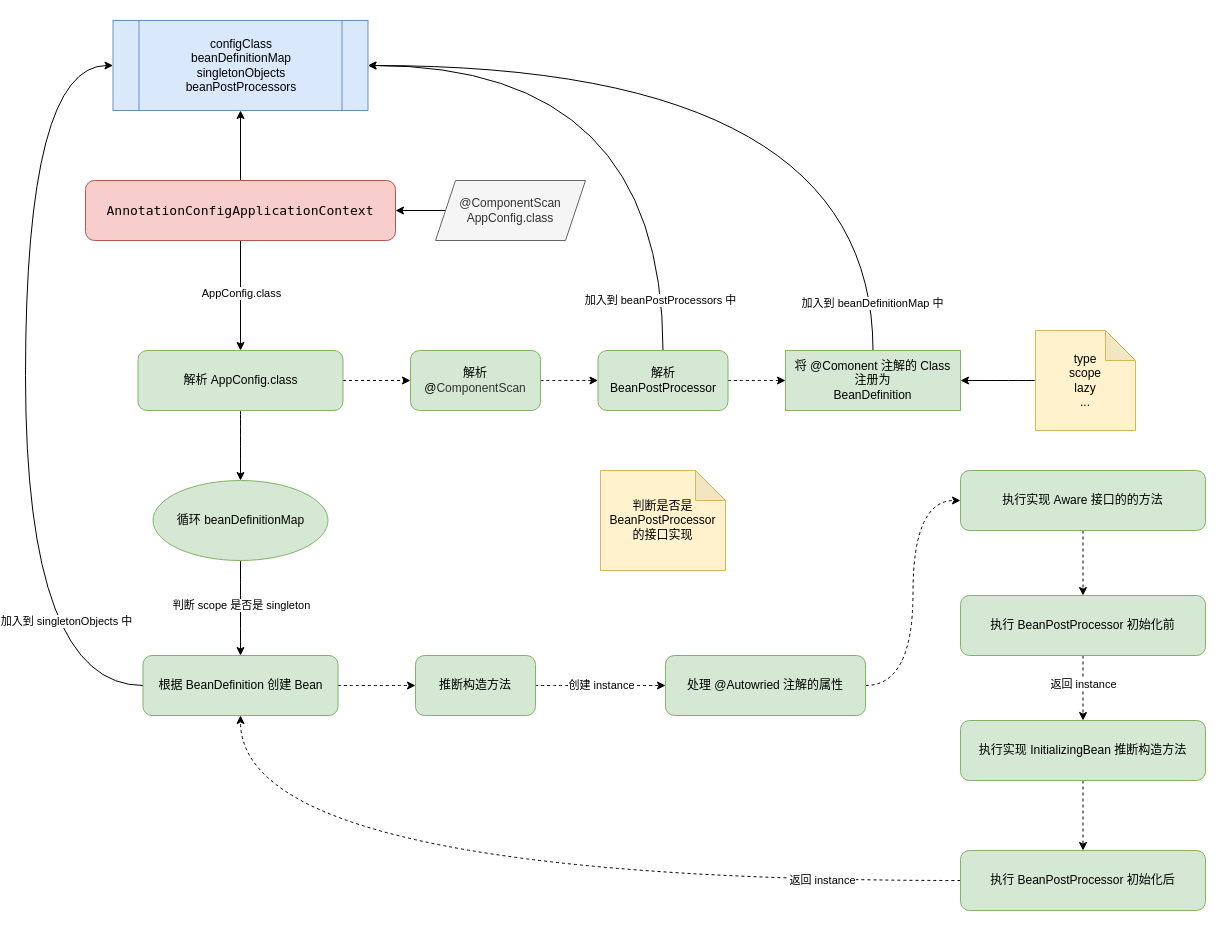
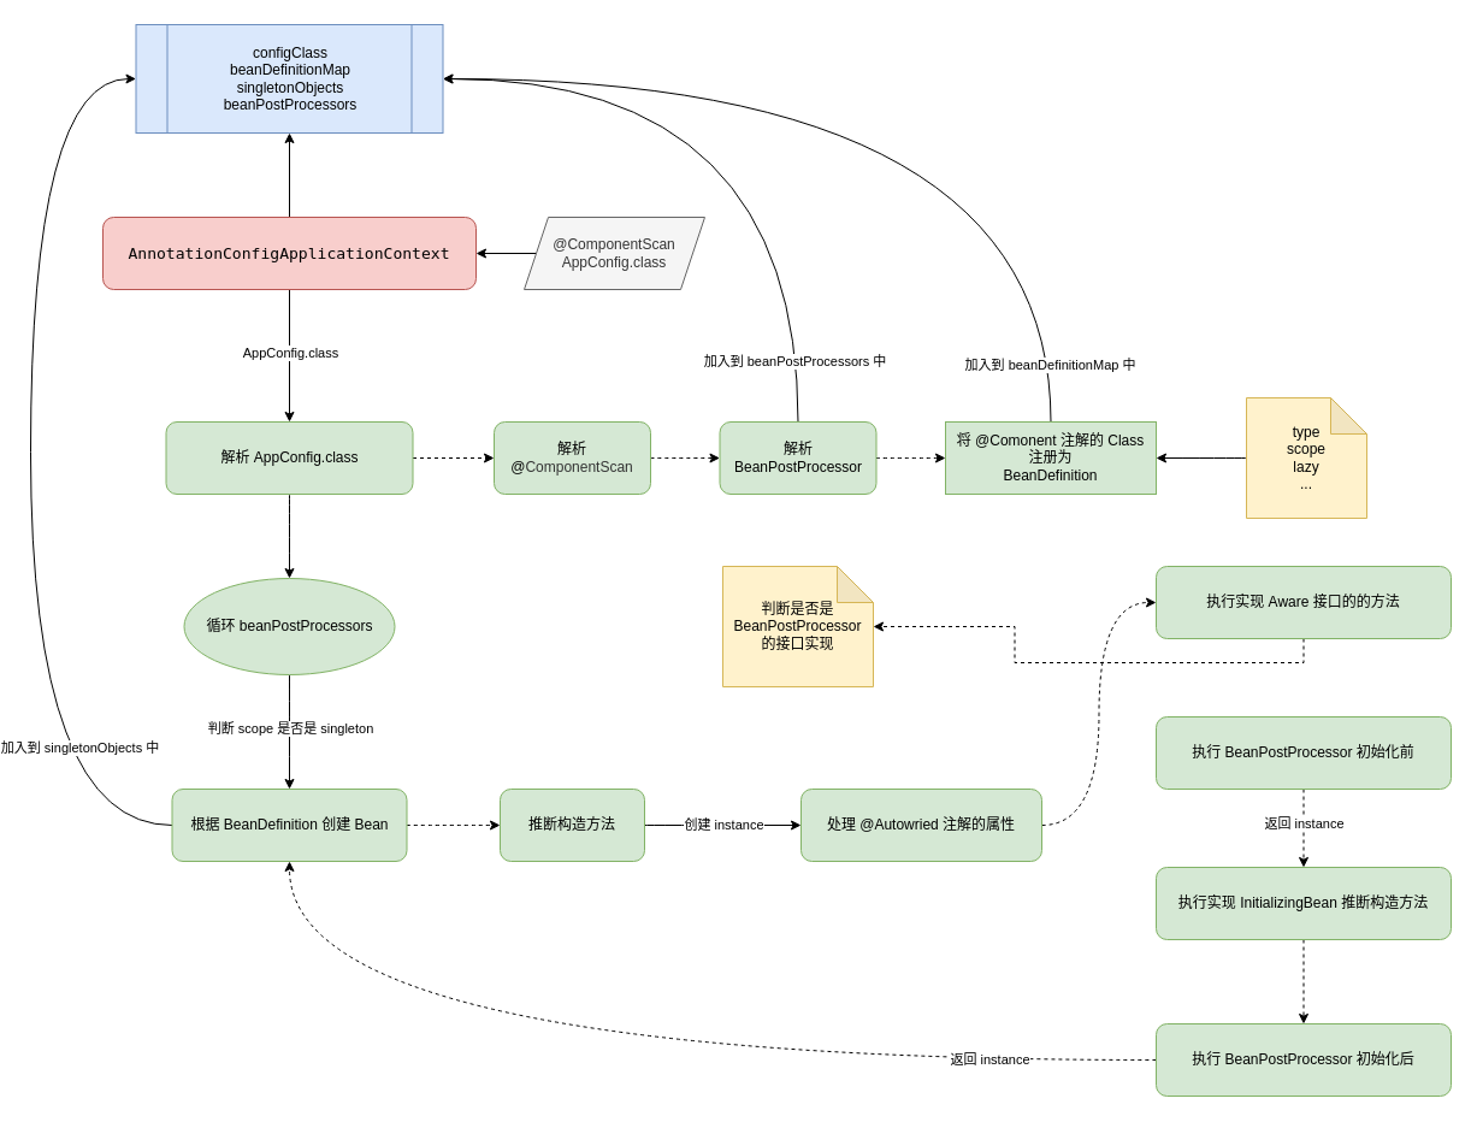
  <mxCell id="0" />
  <mxCell id="1" parent="0" />
  <mxCell id="2" value="" style="edgeStyle=orthogonalEdgeStyle;rounded=0;orthogonalLoop=1;jettySize=auto;html=1;" parent="1" source="5" target="8" edge="1"><mxGeometry relative="1" as="geometry" /></mxCell>
  <mxCell id="3" value="AppConfig.class" style="edgeLabel;html=1;align=center;verticalAlign=middle;resizable=0;points=[];" parent="2" vertex="1" connectable="0"><mxGeometry x="-0.05" relative="1" as="geometry"><mxPoint as="offset" /></mxGeometry></mxCell>
  <mxCell id="4" style="edgeStyle=orthogonalEdgeStyle;rounded=0;orthogonalLoop=1;jettySize=auto;html=1;exitX=0.5;exitY=0;exitDx=0;exitDy=0;" parent="1" source="5" target="13" edge="1"><mxGeometry relative="1" as="geometry" /></mxCell>
  <mxCell id="5" value="&lt;div style=&quot;text-align: start; color: rgb(8, 8, 8);&quot;&gt;&lt;pre style=&quot;font-family: &amp;quot;JetBrains Mono&amp;quot;, monospace; font-size: 9.8pt;&quot;&gt;&lt;span style=&quot;color: rgb(0, 0, 0);&quot;&gt;AnnotationConfigApplicationContext&lt;/span&gt;&lt;/pre&gt;&lt;/div&gt;" style="rounded=1;whiteSpace=wrap;html=1;fillColor=#f8cecc;strokeColor=#b85450;" parent="1" vertex="1"><mxGeometry x="80" y="180" width="310" height="60" as="geometry" /></mxCell>
  <mxCell id="6" value="" style="edgeStyle=orthogonalEdgeStyle;rounded=0;orthogonalLoop=1;jettySize=auto;html=1;dashed=1;" parent="1" source="8" target="12" edge="1"><mxGeometry relative="1" as="geometry" /></mxCell>
  <mxCell id="7" value="" style="edgeStyle=orthogonalEdgeStyle;curved=1;rounded=0;orthogonalLoop=1;jettySize=auto;html=1;" parent="1" source="8" target="21" edge="1"><mxGeometry relative="1" as="geometry" /></mxCell>
  <mxCell id="8" value="解析 AppConfig.class" style="whiteSpace=wrap;html=1;fillColor=#d5e8d4;strokeColor=#82b366;rounded=1;" parent="1" vertex="1"><mxGeometry x="132.5" y="350" width="205" height="60" as="geometry" /></mxCell>
  <mxCell id="9" style="edgeStyle=orthogonalEdgeStyle;rounded=0;orthogonalLoop=1;jettySize=auto;html=1;" parent="1" source="10" target="5" edge="1"><mxGeometry relative="1" as="geometry" /></mxCell>
  <mxCell id="10" value="&lt;div&gt;@ComponentScan&lt;/div&gt;AppConfig.class" style="shape=parallelogram;perimeter=parallelogramPerimeter;whiteSpace=wrap;html=1;fixedSize=1;fillColor=#f5f5f5;strokeColor=#666666;fontColor=#333333;" parent="1" vertex="1"><mxGeometry x="430" y="180" width="150" height="60" as="geometry" /></mxCell>
  <mxCell id="11" value="" style="edgeStyle=orthogonalEdgeStyle;curved=1;rounded=0;orthogonalLoop=1;jettySize=auto;html=1;dashed=1;entryX=0;entryY=0.5;entryDx=0;entryDy=0;" parent="1" source="12" target="37" edge="1"><mxGeometry relative="1" as="geometry"><mxPoint x="560" y="380" as="targetPoint" /></mxGeometry></mxCell>
  <mxCell id="12" value="解析&lt;div&gt;@&lt;span style=&quot;caret-color: rgb(51, 51, 51); color: rgb(51, 51, 51);&quot;&gt;ComponentScan&lt;/span&gt;&lt;/div&gt;" style="whiteSpace=wrap;html=1;fillColor=#d5e8d4;strokeColor=#82b366;rounded=1;" parent="1" vertex="1"><mxGeometry x="405" y="350" width="130" height="60" as="geometry" /></mxCell>
  <mxCell id="13" value="configClass&lt;div&gt;beanDefinitionMap&lt;/div&gt;&lt;div&gt;singletonObjects&lt;br&gt;&lt;/div&gt;&lt;div&gt;beanPostProcessors&lt;/div&gt;" style="shape=process;whiteSpace=wrap;html=1;backgroundOutline=1;fillColor=#dae8fc;strokeColor=#6c8ebf;" parent="1" vertex="1"><mxGeometry x="107.5" y="20" width="255" height="90" as="geometry" /></mxCell>
  <mxCell id="14" style="edgeStyle=orthogonalEdgeStyle;curved=1;rounded=0;orthogonalLoop=1;jettySize=auto;html=1;exitX=0.5;exitY=0;exitDx=0;exitDy=0;entryX=1;entryY=0.5;entryDx=0;entryDy=0;" parent="1" source="16" target="13" edge="1"><mxGeometry relative="1" as="geometry" /></mxCell>
  <mxCell id="15" value="加入到 beanDefinitionMap 中" style="edgeLabel;html=1;align=center;verticalAlign=middle;resizable=0;points=[];" parent="14" vertex="1" connectable="0"><mxGeometry x="-0.878" y="2" relative="1" as="geometry"><mxPoint x="1" as="offset" /></mxGeometry></mxCell>
  <mxCell id="16" value="将 @Comonent 注解的 Class&lt;div&gt;注册为&lt;/div&gt;&lt;div&gt;BeanDefinition&lt;/div&gt;" style="whiteSpace=wrap;html=1;fillColor=#d5e8d4;strokeColor=#82b366;rounded=0;" parent="1" vertex="1"><mxGeometry x="780" y="350" width="175" height="60" as="geometry" /></mxCell>
  <mxCell id="17" style="edgeStyle=orthogonalEdgeStyle;curved=1;rounded=0;orthogonalLoop=1;jettySize=auto;html=1;entryX=1;entryY=0.5;entryDx=0;entryDy=0;" parent="1" source="18" target="16" edge="1"><mxGeometry relative="1" as="geometry" /></mxCell>
  <mxCell id="18" value="type&lt;div&gt;scope&lt;/div&gt;&lt;div&gt;lazy&lt;/div&gt;&lt;div&gt;...&lt;/div&gt;" style="shape=note;whiteSpace=wrap;html=1;backgroundOutline=1;darkOpacity=0.05;fillColor=#fff2cc;strokeColor=#d6b656;" parent="1" vertex="1"><mxGeometry x="1030" y="330" width="100" height="100" as="geometry" /></mxCell>
  <mxCell id="19" value="" style="edgeStyle=orthogonalEdgeStyle;curved=1;rounded=0;orthogonalLoop=1;jettySize=auto;html=1;" parent="1" source="21" target="25" edge="1"><mxGeometry relative="1" as="geometry" /></mxCell>
  <mxCell id="20" value="判断 scope 是否是 singleton" style="edgeLabel;html=1;align=center;verticalAlign=middle;resizable=0;points=[];" parent="19" vertex="1" connectable="0"><mxGeometry x="-0.074" relative="1" as="geometry"><mxPoint as="offset" /></mxGeometry></mxCell>
- <mxCell id="21" value="循环 beanDefinitionMap" style="ellipse;whiteSpace=wrap;html=1;fillColor=#d5e8d4;strokeColor=#82b366;rounded=1;" parent="1" vertex="1"><mxGeometry x="147.5" y="480" width="175" height="80" as="geometry" /></mxCell>
+ <mxCell id="21" value="循环 beanPostProcessors" style="ellipse;whiteSpace=wrap;html=1;fillColor=#d5e8d4;strokeColor=#82b366;rounded=1;" parent="1" vertex="1"><mxGeometry x="147.5" y="480" width="175" height="80" as="geometry" /></mxCell>
  <mxCell id="22" style="edgeStyle=orthogonalEdgeStyle;curved=1;rounded=0;orthogonalLoop=1;jettySize=auto;html=1;entryX=0;entryY=0.5;entryDx=0;entryDy=0;exitX=0;exitY=0.5;exitDx=0;exitDy=0;" parent="1" source="25" target="13" edge="1"><mxGeometry relative="1" as="geometry"><Array as="points"><mxPoint x="20" y="685" /><mxPoint x="20" y="65" /></Array></mxGeometry></mxCell>
  <mxCell id="23" value="加入到 singletonObjects 中" style="edgeLabel;html=1;align=center;verticalAlign=middle;resizable=0;points=[];" parent="22" vertex="1" connectable="0"><mxGeometry x="-0.492" y="-23" relative="1" as="geometry"><mxPoint x="17" y="28" as="offset" /></mxGeometry></mxCell>
  <mxCell id="24" value="" style="edgeStyle=orthogonalEdgeStyle;curved=1;rounded=0;orthogonalLoop=1;jettySize=auto;html=1;dashed=1;" parent="1" source="25" target="28" edge="1"><mxGeometry relative="1" as="geometry" /></mxCell>
  <mxCell id="25" value="根据 BeanDefinition 创建 Bean" style="whiteSpace=wrap;html=1;fillColor=#d5e8d4;strokeColor=#82b366;rounded=1;" parent="1" vertex="1"><mxGeometry x="137.5" y="655" width="195" height="60" as="geometry" /></mxCell>
- <mxCell id="26" value="" style="edgeStyle=orthogonalEdgeStyle;curved=1;rounded=0;orthogonalLoop=1;jettySize=auto;html=1;dashed=1;" parent="1" source="28" target="30" edge="1"><mxGeometry relative="1" as="geometry" /></mxCell>
+ <mxCell id="26" value="" style="edgeStyle=orthogonalEdgeStyle;curved=1;rounded=0;orthogonalLoop=1;jettySize=auto;html=1;dashed=0;" parent="1" source="28" target="30" edge="1"><mxGeometry relative="1" as="geometry" /></mxCell>
  <mxCell id="27" value="创建 instance" style="edgeLabel;html=1;align=center;verticalAlign=middle;resizable=0;points=[];" parent="26" vertex="1" connectable="0"><mxGeometry y="-4" relative="1" as="geometry"><mxPoint y="-5" as="offset" /></mxGeometry></mxCell>
  <mxCell id="28" value="推断构造方法" style="whiteSpace=wrap;html=1;fillColor=#d5e8d4;strokeColor=#82b366;rounded=1;" parent="1" vertex="1"><mxGeometry x="410" y="655" width="120" height="60" as="geometry" /></mxCell>
  <mxCell id="29" style="edgeStyle=orthogonalEdgeStyle;rounded=0;orthogonalLoop=1;jettySize=auto;html=1;exitX=1;exitY=0.5;exitDx=0;exitDy=0;entryX=0;entryY=0.5;entryDx=0;entryDy=0;curved=1;dashed=1;" edge="1" parent="1" source="30" target="42"><mxGeometry relative="1" as="geometry" /></mxCell>
  <mxCell id="30" value="处理 @Autowried 注解的属性" style="whiteSpace=wrap;html=1;fillColor=#d5e8d4;strokeColor=#82b366;rounded=1;" parent="1" vertex="1"><mxGeometry x="660" y="655" width="200" height="60" as="geometry" /></mxCell>
  <mxCell id="31" style="edgeStyle=orthogonalEdgeStyle;rounded=0;orthogonalLoop=1;jettySize=auto;html=1;dashed=1;" edge="1" parent="1" source="33" target="40"><mxGeometry relative="1" as="geometry"><Array as="points"><mxPoint x="1078" y="670" /><mxPoint x="1078" y="670" /></Array></mxGeometry></mxCell>
  <mxCell id="32" value="返回 instance" style="edgeLabel;html=1;align=center;verticalAlign=middle;resizable=0;points=[];" vertex="1" connectable="0" parent="31"><mxGeometry x="-0.139" relative="1" as="geometry"><mxPoint as="offset" /></mxGeometry></mxCell>
  <mxCell id="33" value="执行 BeanPostProcessor 初始化前" style="whiteSpace=wrap;html=1;fillColor=#d5e8d4;strokeColor=#82b366;rounded=1;" parent="1" vertex="1"><mxGeometry x="955" y="595" width="245" height="60" as="geometry" /></mxCell>
  <mxCell id="34" style="edgeStyle=orthogonalEdgeStyle;curved=1;rounded=0;orthogonalLoop=1;jettySize=auto;html=1;entryX=0;entryY=0.5;entryDx=0;entryDy=0;dashed=1;" parent="1" source="37" target="16" edge="1"><mxGeometry relative="1" as="geometry"><Array as="points"><mxPoint x="740" y="380" /><mxPoint x="740" y="380" /></Array></mxGeometry></mxCell>
  <mxCell id="35" style="edgeStyle=orthogonalEdgeStyle;curved=1;rounded=0;orthogonalLoop=1;jettySize=auto;html=1;exitX=0.5;exitY=0;exitDx=0;exitDy=0;entryX=1;entryY=0.5;entryDx=0;entryDy=0;" parent="1" source="37" target="13" edge="1"><mxGeometry relative="1" as="geometry" /></mxCell>
  <mxCell id="36" value="加入到 beanPostProcessors 中" style="edgeLabel;html=1;align=center;verticalAlign=middle;resizable=0;points=[];" parent="35" vertex="1" connectable="0"><mxGeometry x="-0.823" y="3" relative="1" as="geometry"><mxPoint as="offset" /></mxGeometry></mxCell>
  <mxCell id="37" value="解析&lt;div&gt;BeanPostProcessor&lt;/div&gt;" style="whiteSpace=wrap;html=1;fillColor=#d5e8d4;strokeColor=#82b366;rounded=1;" parent="1" vertex="1"><mxGeometry x="592.5" y="350" width="130" height="60" as="geometry" /></mxCell>
  <mxCell id="38" value="判断是否是 BeanPostProcessor&lt;div&gt;的接口实现&lt;/div&gt;" style="shape=note;whiteSpace=wrap;html=1;backgroundOutline=1;darkOpacity=0.05;fillColor=#fff2cc;strokeColor=#d6b656;" parent="1" vertex="1"><mxGeometry x="595" y="470" width="125" height="100" as="geometry" /></mxCell>
  <mxCell id="39" style="edgeStyle=orthogonalEdgeStyle;rounded=0;orthogonalLoop=1;jettySize=auto;html=1;exitX=0.5;exitY=1;exitDx=0;exitDy=0;dashed=1;" edge="1" parent="1" source="40" target="45"><mxGeometry relative="1" as="geometry"><Array as="points"><mxPoint x="1078" y="810" /><mxPoint x="1078" y="810" /></Array></mxGeometry></mxCell>
  <mxCell id="40" value="执行实现 InitializingBean 推断构造方法" style="whiteSpace=wrap;html=1;fillColor=#d5e8d4;strokeColor=#82b366;rounded=1;" vertex="1" parent="1"><mxGeometry x="955" y="720" width="245" height="60" as="geometry" /></mxCell>
- <mxCell id="41" style="edgeStyle=orthogonalEdgeStyle;rounded=0;orthogonalLoop=1;jettySize=auto;html=1;exitX=0.5;exitY=1;exitDx=0;exitDy=0;dashed=1;" edge="1" parent="1" source="42" target="33"><mxGeometry relative="1" as="geometry" /></mxCell>
+ <mxCell id="41" style="edgeStyle=orthogonalEdgeStyle;rounded=0;orthogonalLoop=1;jettySize=auto;html=1;exitX=0.5;exitY=1;exitDx=0;exitDy=0;dashed=1;" edge="1" parent="1" source="42" target="38"><mxGeometry relative="1" as="geometry" /></mxCell>
  <mxCell id="42" value="执行实现 Aware 接口的的方法" style="whiteSpace=wrap;html=1;fillColor=#d5e8d4;strokeColor=#82b366;rounded=1;" vertex="1" parent="1"><mxGeometry x="955" y="470" width="245" height="60" as="geometry" /></mxCell>
  <mxCell id="43" style="edgeStyle=orthogonalEdgeStyle;rounded=0;orthogonalLoop=1;jettySize=auto;html=1;exitX=0;exitY=0.5;exitDx=0;exitDy=0;curved=1;dashed=1;" edge="1" parent="1" source="45" target="25"><mxGeometry relative="1" as="geometry" /></mxCell>
  <mxCell id="44" value="返回 instance" style="edgeLabel;html=1;align=center;verticalAlign=middle;resizable=0;points=[];" vertex="1" connectable="0" parent="43"><mxGeometry x="-0.686" y="-1" relative="1" as="geometry"><mxPoint as="offset" /></mxGeometry></mxCell>
  <mxCell id="45" value="执行 BeanPostProcessor 初始化后" style="whiteSpace=wrap;html=1;fillColor=#d5e8d4;strokeColor=#82b366;rounded=1;" vertex="1" parent="1"><mxGeometry x="955" y="850" width="245" height="60" as="geometry" /></mxCell>
